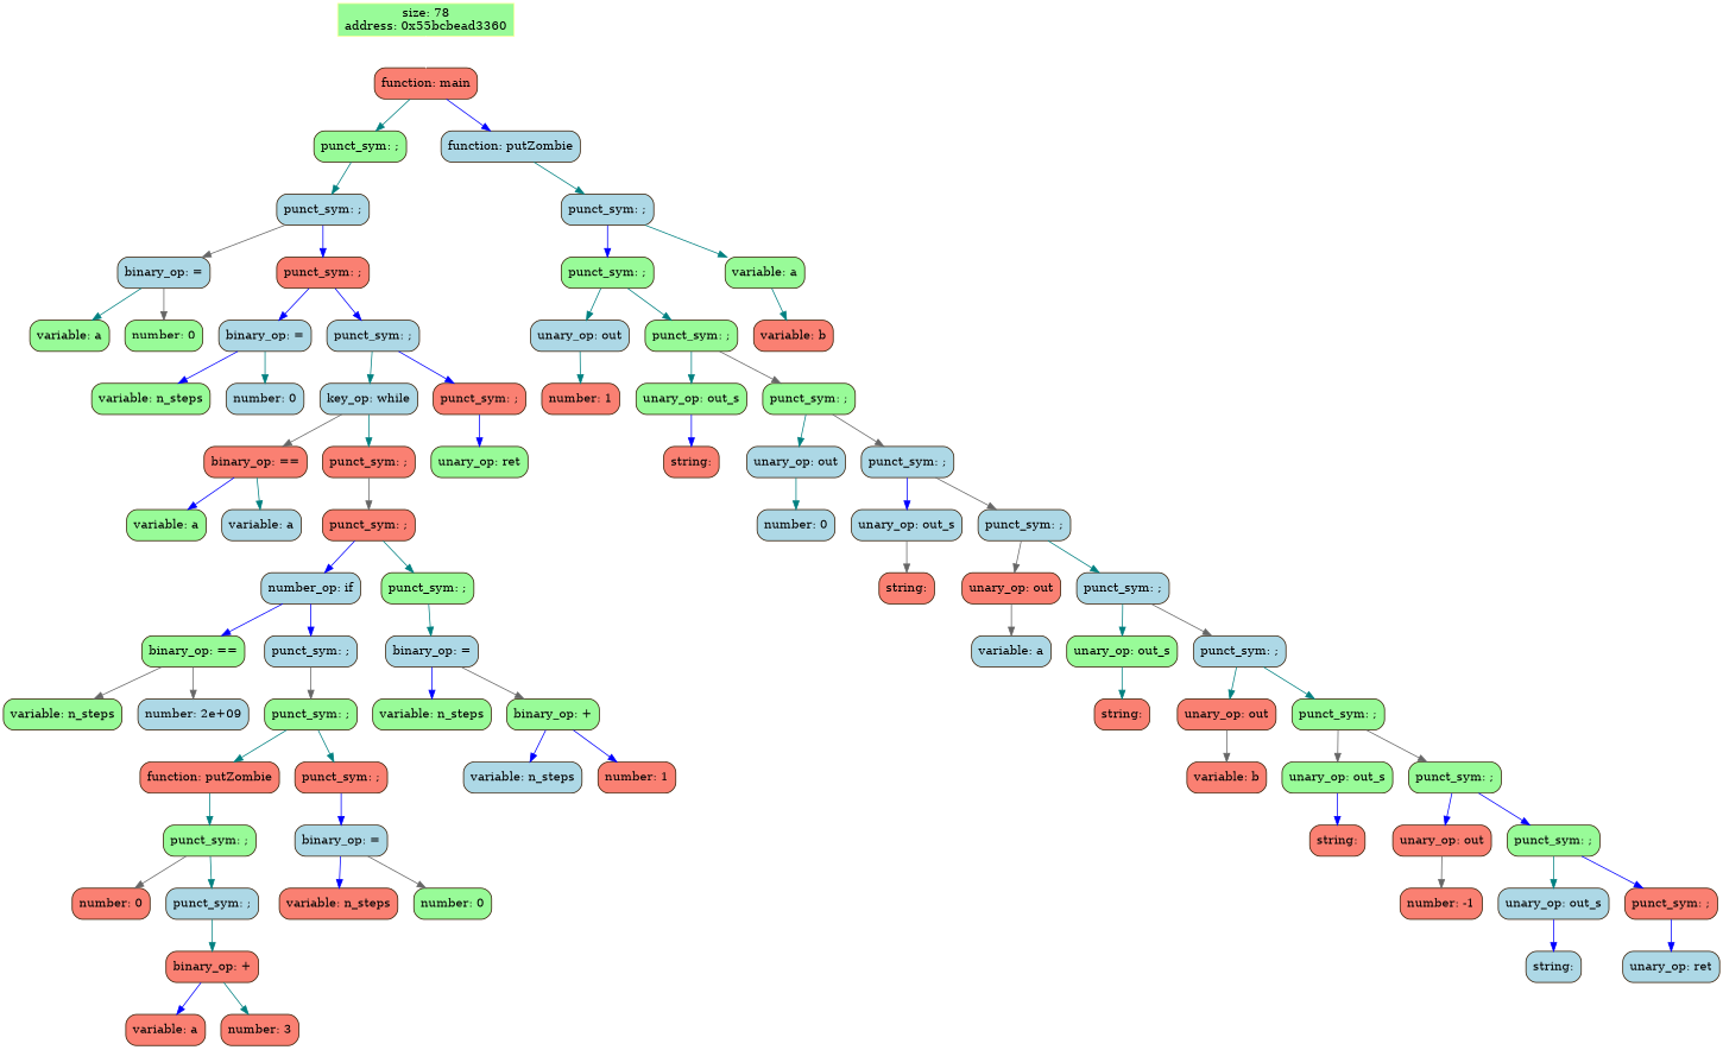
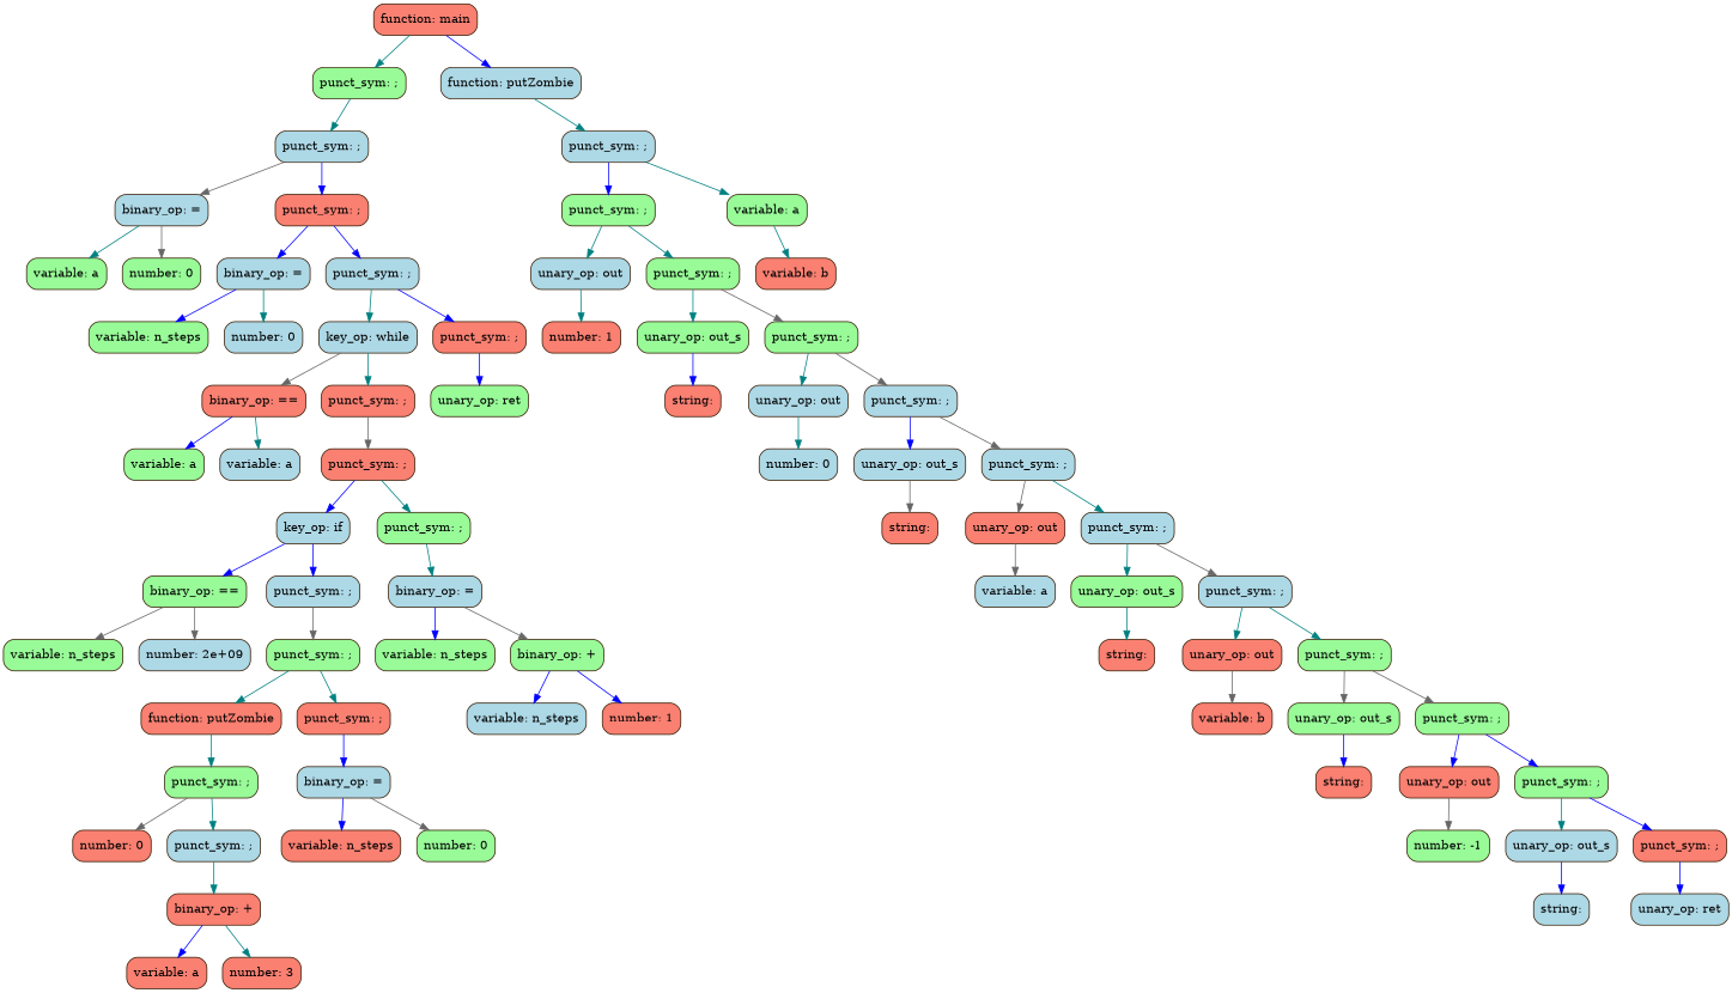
  digraph {
    node [color="#331900" fillcolor=lightblue shape=Mrecord style=filled]
    edge [color=teal]
-   n1 [color="#FFFF99" fillcolor=palegreen label="size: 78\naddress: 0x55bcbead3360" shape=polygon]
    n2 [fillcolor=salmon label="function: main"]
    n3 [fillcolor=palegreen label="punct_sym: ;"]
    n4 [label="function: putZombie"]
    n5 [label="punct_sym: ;"]
    n6 [label="punct_sym: ;"]
    n7 [label="binary_op: ="]
    n8 [fillcolor=salmon label="punct_sym: ;"]
    n9 [fillcolor=palegreen label="variable: a"]
    n10 [fillcolor=palegreen label="number: 0"]
    n11 [label="binary_op: ="]
    n12 [label="punct_sym: ;"]
    n13 [fillcolor=palegreen label="variable: n_steps"]
    n14 [label="number: 0"]
    n15 [label="key_op: while"]
    n16 [fillcolor=salmon label="punct_sym: ;"]
    n17 [fillcolor=salmon label="binary_op: =="]
    n18 [fillcolor=salmon label="punct_sym: ;"]
    n19 [fillcolor=palegreen label="unary_op: ret"]
    n20 [fillcolor=palegreen label="variable: a"]
    n21 [label="variable: a"]
    n22 [fillcolor=salmon label="punct_sym: ;"]
-   n23 [label="number_op: if"]
+   n23 [label="key_op: if"]
    n24 [fillcolor=palegreen label="punct_sym: ;"]
    n25 [fillcolor=palegreen label="binary_op: =="]
    n26 [label="punct_sym: ;"]
    n27 [label="binary_op: ="]
    n28 [fillcolor=palegreen label="variable: n_steps"]
    n29 [label="number: 2e+09"]
    n30 [fillcolor=palegreen label="punct_sym: ;"]
    n31 [fillcolor=salmon label="function: putZombie"]
    n32 [fillcolor=salmon label="punct_sym: ;"]
    n33 [fillcolor=palegreen label="punct_sym: ;"]
    n34 [label="binary_op: ="]
    n35 [fillcolor=salmon label="number: 0"]
    n36 [label="punct_sym: ;"]
    n37 [fillcolor=salmon label="binary_op: +"]
    n38 [fillcolor=salmon label="variable: a"]
    n39 [fillcolor=salmon label="number: 3"]
    n40 [fillcolor=salmon label="variable: n_steps"]
    n41 [fillcolor=palegreen label="number: 0"]
    n42 [fillcolor=palegreen label="variable: n_steps"]
    n43 [fillcolor=palegreen label="binary_op: +"]
    n44 [label="variable: n_steps"]
    n45 [fillcolor=salmon label="number: 1"]
    n46 [fillcolor=palegreen label="punct_sym: ;"]
    n47 [fillcolor=palegreen label="variable: a"]
    n48 [label="unary_op: out"]
    n49 [fillcolor=palegreen label="punct_sym: ;"]
    n50 [fillcolor=salmon label="variable: b"]
    n51 [fillcolor=salmon label="number: 1"]
    n52 [fillcolor=palegreen label="unary_op: out_s"]
    n53 [fillcolor=palegreen label="punct_sym: ;"]
    n54 [fillcolor=salmon label="string:  "]
    n55 [label="unary_op: out"]
    n56 [label="punct_sym: ;"]
    n57 [label="number: 0"]
    n58 [label="unary_op: out_s"]
    n59 [label="punct_sym: ;"]
    n60 [fillcolor=salmon label="string:  "]
    n61 [fillcolor=salmon label="unary_op: out"]
    n62 [label="punct_sym: ;"]
    n63 [label="variable: a"]
    n64 [fillcolor=palegreen label="unary_op: out_s"]
    n65 [label="punct_sym: ;"]
    n66 [fillcolor=salmon label="string:  "]
    n67 [fillcolor=salmon label="unary_op: out"]
    n68 [fillcolor=palegreen label="punct_sym: ;"]
    n69 [fillcolor=salmon label="variable: b"]
    n70 [fillcolor=palegreen label="unary_op: out_s"]
    n71 [fillcolor=palegreen label="punct_sym: ;"]
    n72 [fillcolor=salmon label="string:  "]
    n73 [fillcolor=salmon label="unary_op: out"]
    n74 [fillcolor=palegreen label="punct_sym: ;"]
-   n75 [fillcolor=salmon label="number: -1"]
+   n75 [fillcolor=palegreen label="number: -1"]
    n76 [label="unary_op: out_s"]
    n77 [fillcolor=salmon label="punct_sym: ;"]
    n78 [label="string:  "]
    n79 [label="unary_op: ret"]
-   n1 -> n2 [color="#FFFFFF" weight=1000]
    n2 -> n3
    n2 -> n4 [color=blue]
    n3 -> n5
    n4 -> n6
    n5 -> n7 [color=gray40]
    n5 -> n8 [color=blue]
    n6 -> n46 [color=blue]
    n6 -> n47
    n7 -> n9
    n7 -> n10 [color=gray40]
    n8 -> n11 [color=blue]
    n8 -> n12 [color=blue]
    n11 -> n13 [color=blue]
    n11 -> n14
    n12 -> n15
    n12 -> n16 [color=blue]
    n15 -> n17 [color=gray40]
    n15 -> n18
    n16 -> n19 [color=blue]
    n17 -> n20 [color=blue]
    n17 -> n21
    n18 -> n22 [color=gray40]
    n22 -> n23 [color=blue]
    n22 -> n24
    n23 -> n25 [color=blue]
    n23 -> n26 [color=blue]
    n24 -> n27
    n25 -> n28 [color=gray40]
    n25 -> n29 [color=gray40]
    n26 -> n30 [color=gray40]
    n27 -> n42 [color=blue]
    n27 -> n43 [color=gray40]
    n30 -> n31
    n30 -> n32
    n31 -> n33
    n32 -> n34 [color=blue]
    n33 -> n35 [color=gray40]
    n33 -> n36
    n34 -> n40 [color=blue]
    n34 -> n41 [color=gray40]
    n36 -> n37
    n37 -> n38 [color=blue]
    n37 -> n39
    n43 -> n44 [color=blue]
    n43 -> n45 [color=blue]
    n46 -> n48
    n46 -> n49
    n47 -> n50
    n48 -> n51
    n49 -> n52
    n49 -> n53 [color=gray40]
    n52 -> n54 [color=blue]
    n53 -> n55
    n53 -> n56 [color=gray40]
    n55 -> n57
    n56 -> n58 [color=blue]
    n56 -> n59 [color=gray40]
    n58 -> n60 [color=gray40]
    n59 -> n61 [color=gray40]
    n59 -> n62
    n61 -> n63 [color=gray40]
    n62 -> n64
    n62 -> n65 [color=gray40]
    n64 -> n66
    n65 -> n67
    n65 -> n68
    n67 -> n69 [color=gray40]
    n68 -> n70 [color=gray40]
    n68 -> n71 [color=gray40]
    n70 -> n72 [color=blue]
    n71 -> n73 [color=blue]
    n71 -> n74 [color=blue]
    n73 -> n75 [color=gray40]
    n74 -> n76
    n74 -> n77 [color=blue]
    n76 -> n78 [color=blue]
    n77 -> n79 [color=blue]
  }
